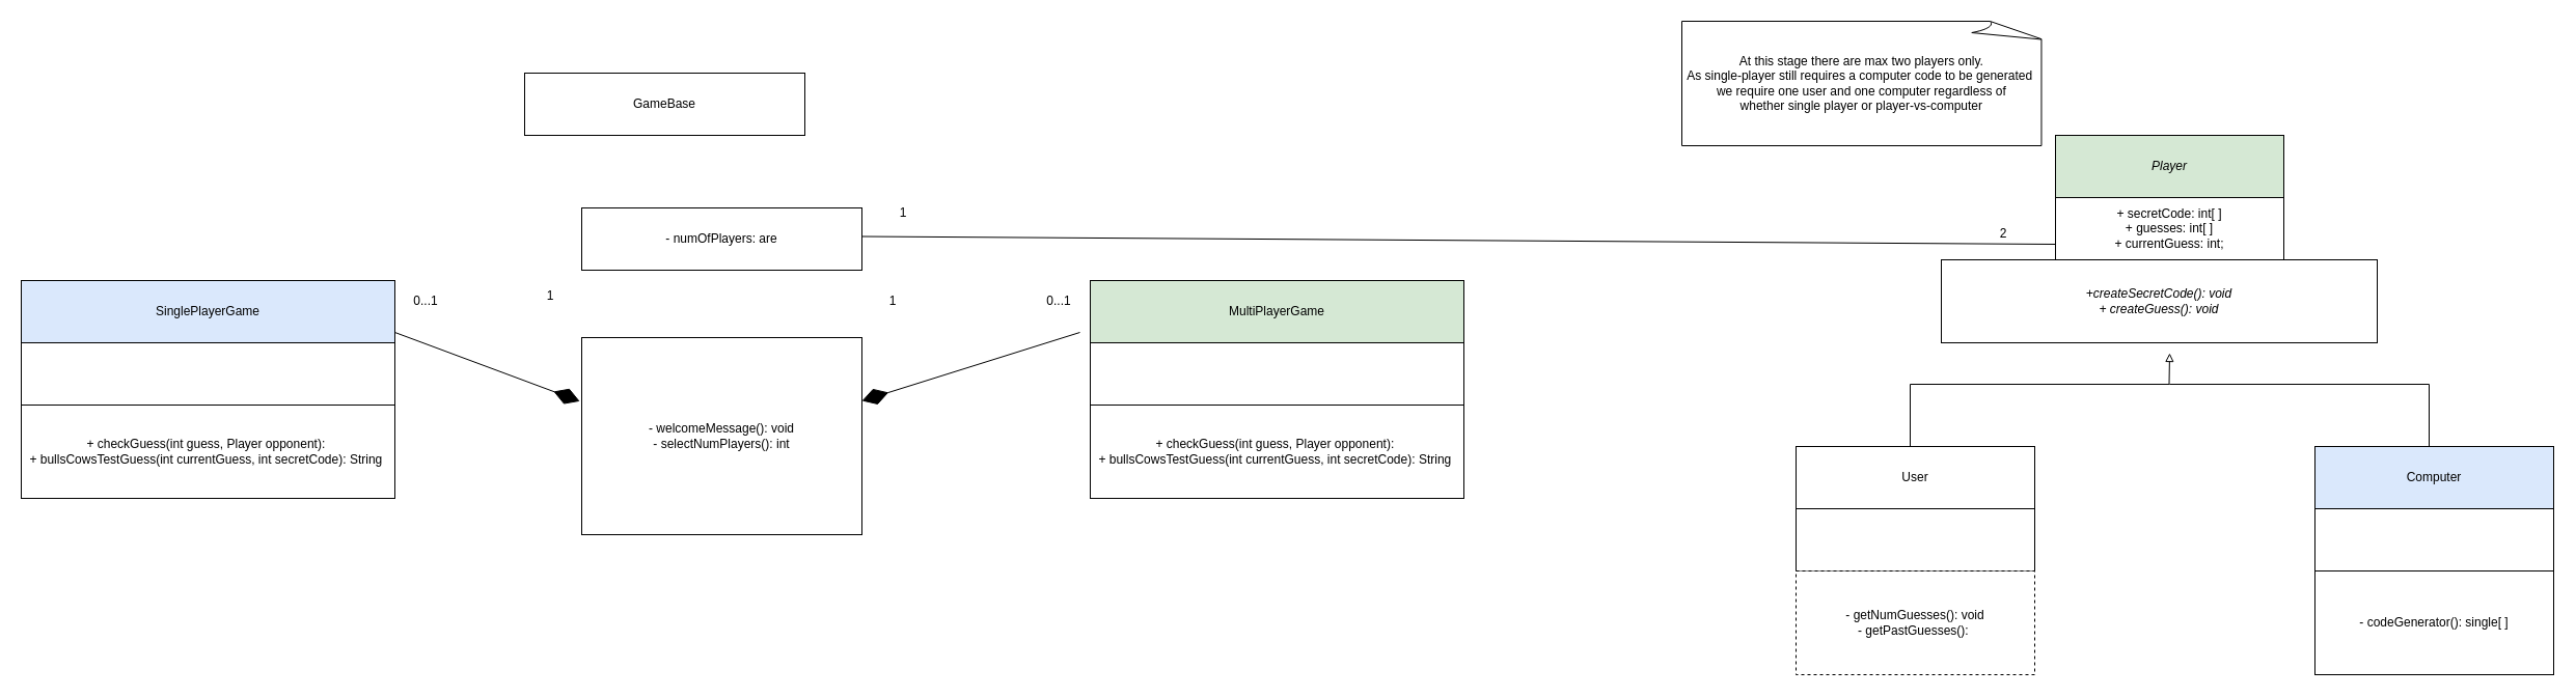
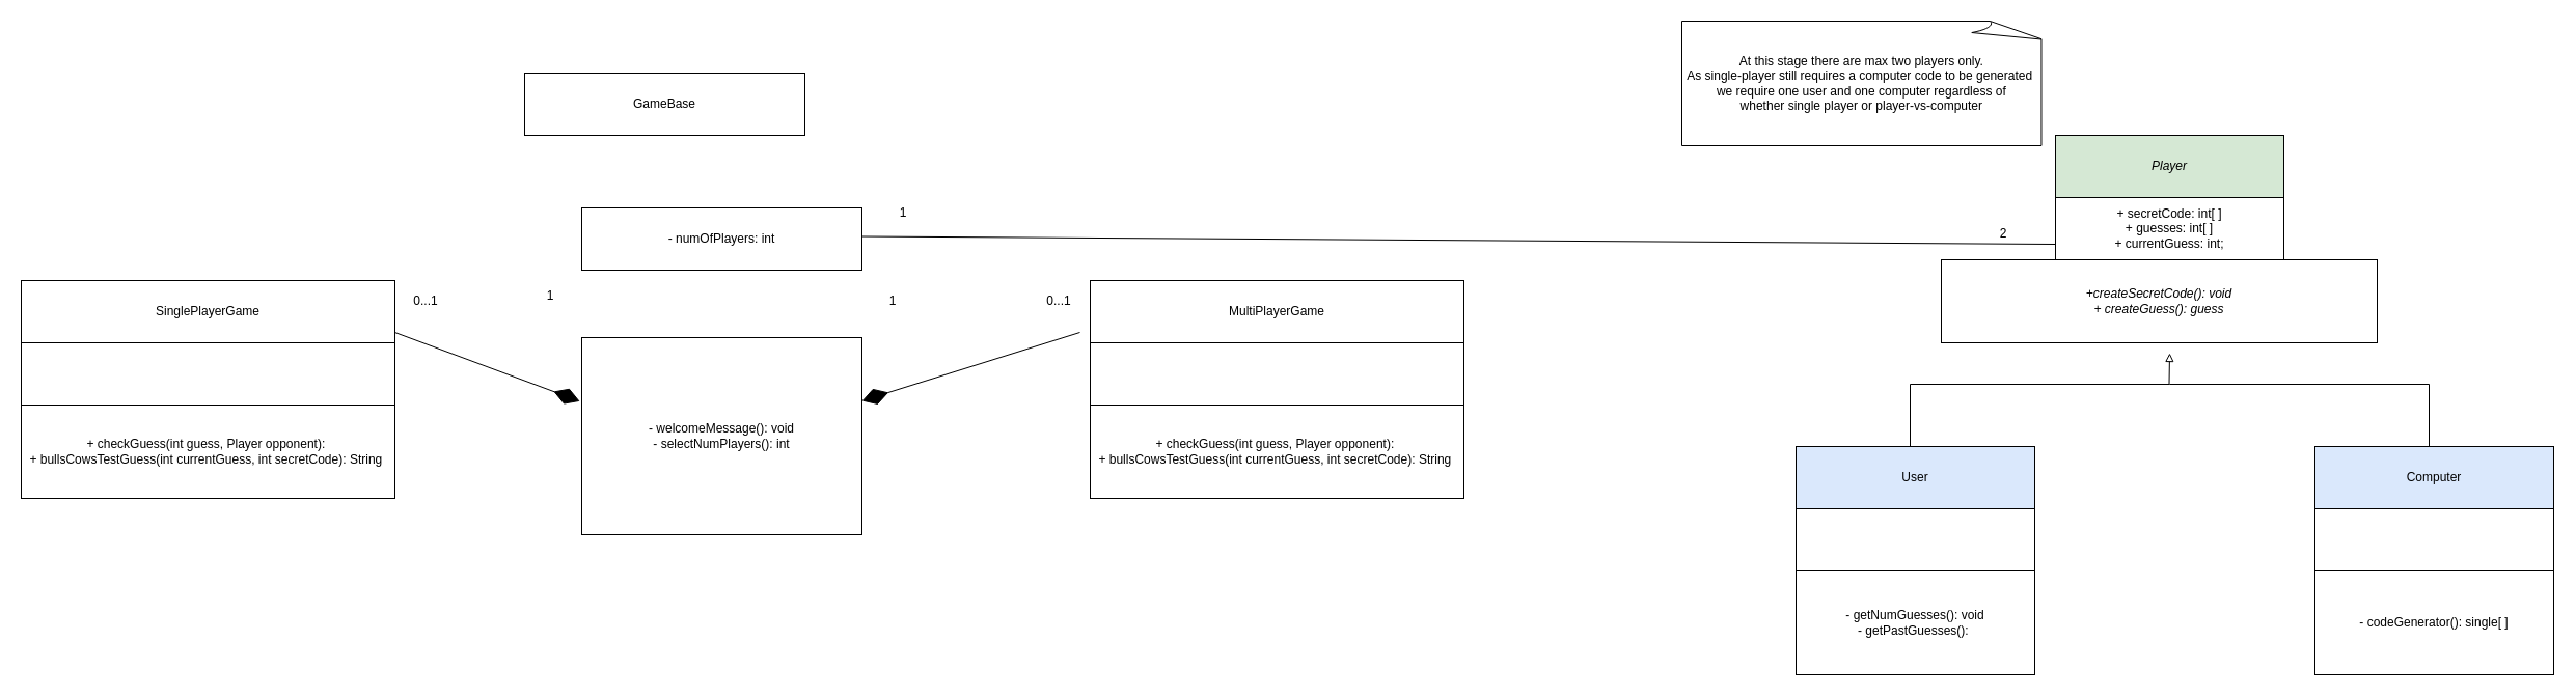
  <mxCell id="0" />
  <mxCell id="1" parent="0" />
  <mxCell id="2" value="&lt;i&gt;Player&lt;/i&gt;" style="rounded=0;whiteSpace=wrap;html=1;fillColor=#d5e8d4;" parent="1" vertex="1"><mxGeometry x="1980" y="130" width="220" height="60" as="geometry" /></mxCell>
  <mxCell id="3" value="+ secretCode: int[ ]&lt;div&gt;+ guesses: int[ ]&lt;/div&gt;&lt;div&gt;+ currentGuess: int;&lt;/div&gt;" style="rounded=0;whiteSpace=wrap;html=1;" parent="1" vertex="1"><mxGeometry x="1980" y="190" width="220" height="60" as="geometry" /></mxCell>
- <mxCell id="4" value="&lt;div&gt;&lt;i&gt;+createSecretCode(): void&lt;/i&gt;&lt;/div&gt;&lt;div&gt;&lt;i&gt;+ createGuess(): void&lt;/i&gt;&lt;/div&gt;" style="rounded=0;whiteSpace=wrap;html=1;" parent="1" vertex="1"><mxGeometry x="1870" y="250" width="420" height="80" as="geometry" /></mxCell>
+ <mxCell id="4" value="&lt;div&gt;&lt;i&gt;+createSecretCode(): void&lt;/i&gt;&lt;/div&gt;&lt;div&gt;&lt;i&gt;+ createGuess(): guess&lt;/i&gt;&lt;/div&gt;" style="rounded=0;whiteSpace=wrap;html=1;" parent="1" vertex="1"><mxGeometry x="1870" y="250" width="420" height="80" as="geometry" /></mxCell>
  <mxCell id="5" value="" style="endArrow=none;html=1;rounded=0;" parent="1" edge="1"><mxGeometry width="50" height="50" relative="1" as="geometry"><mxPoint x="1840" y="430" as="sourcePoint" /><mxPoint x="1840" y="370" as="targetPoint" /></mxGeometry></mxCell>
  <mxCell id="6" value="" style="endArrow=none;html=1;rounded=0;" parent="1" edge="1"><mxGeometry width="50" height="50" relative="1" as="geometry"><mxPoint x="1840" y="370" as="sourcePoint" /><mxPoint x="2090" y="370" as="targetPoint" /></mxGeometry></mxCell>
  <mxCell id="7" value="" style="endArrow=none;html=1;rounded=0;" parent="1" edge="1"><mxGeometry width="50" height="50" relative="1" as="geometry"><mxPoint x="2090" y="370" as="sourcePoint" /><mxPoint x="2340" y="370" as="targetPoint" /></mxGeometry></mxCell>
  <mxCell id="8" value="" style="endArrow=none;html=1;rounded=0;" parent="1" edge="1"><mxGeometry width="50" height="50" relative="1" as="geometry"><mxPoint x="2340" y="430" as="sourcePoint" /><mxPoint x="2340" y="370" as="targetPoint" /></mxGeometry></mxCell>
  <mxCell id="9" value="" style="endArrow=block;html=1;rounded=0;endFill=0;" parent="1" edge="1"><mxGeometry width="50" height="50" relative="1" as="geometry"><mxPoint x="2089.5" y="370" as="sourcePoint" /><mxPoint x="2090" y="340" as="targetPoint" /></mxGeometry></mxCell>
- <mxCell id="10" value="User" style="rounded=0;whiteSpace=wrap;html=1;" parent="1" vertex="1"><mxGeometry x="1730" y="430" width="230" height="60" as="geometry" /></mxCell>
+ <mxCell id="10" value="User" style="rounded=0;whiteSpace=wrap;html=1;fillColor=#dae8fc;" parent="1" vertex="1"><mxGeometry x="1730" y="430" width="230" height="60" as="geometry" /></mxCell>
  <mxCell id="11" value="" style="rounded=0;whiteSpace=wrap;html=1;" parent="1" vertex="1"><mxGeometry x="1730" y="490" width="230" height="60" as="geometry" /></mxCell>
- <mxCell id="12" value="- getNumGuesses(): void&lt;br&gt;&lt;div&gt;- getPastGuesses():&amp;nbsp;&lt;br&gt;&lt;/div&gt;" style="rounded=0;whiteSpace=wrap;html=1;dashed=1;" parent="1" vertex="1"><mxGeometry x="1730" y="550" width="230" height="100" as="geometry" /></mxCell>
+ <mxCell id="12" value="- getNumGuesses(): void&lt;br&gt;&lt;div&gt;- getPastGuesses():&amp;nbsp;&lt;br&gt;&lt;/div&gt;" style="rounded=0;whiteSpace=wrap;html=1;" parent="1" vertex="1"><mxGeometry x="1730" y="550" width="230" height="100" as="geometry" /></mxCell>
  <mxCell id="13" value="Computer" style="rounded=0;whiteSpace=wrap;html=1;fillColor=#dae8fc;" parent="1" vertex="1"><mxGeometry x="2230" y="430" width="230" height="60" as="geometry" /></mxCell>
  <mxCell id="14" value="" style="rounded=0;whiteSpace=wrap;html=1;" parent="1" vertex="1"><mxGeometry x="2230" y="490" width="230" height="60" as="geometry" /></mxCell>
  <mxCell id="15" value="- codeGenerator(): single[ ]" style="rounded=0;whiteSpace=wrap;html=1;" parent="1" vertex="1"><mxGeometry x="2230" y="550" width="230" height="100" as="geometry" /></mxCell>
  <mxCell id="16" value="" style="endArrow=none;html=1;rounded=0;entryX=0;entryY=0.75;entryDx=0;entryDy=0;exitX=1;exitY=0.25;exitDx=0;exitDy=0;" parent="1" target="3" edge="1"><mxGeometry width="50" height="50" relative="1" as="geometry"><mxPoint x="830" y="227.5" as="sourcePoint" /><mxPoint x="1980" y="232.5" as="targetPoint" /></mxGeometry></mxCell>
  <mxCell id="17" value="GameBase" style="rounded=0;whiteSpace=wrap;html=1;" parent="1" vertex="1"><mxGeometry x="505" y="70" width="270" height="60" as="geometry" /></mxCell>
- <mxCell id="18" value="&lt;div&gt;- numOfPlayers: are&lt;/div&gt;" style="rounded=0;whiteSpace=wrap;html=1;" parent="1" vertex="1"><mxGeometry x="560" y="200" width="270" height="60" as="geometry" /></mxCell>
+ <mxCell id="18" value="&lt;div&gt;- numOfPlayers: int&lt;/div&gt;" style="rounded=0;whiteSpace=wrap;html=1;" parent="1" vertex="1"><mxGeometry x="560" y="200" width="270" height="60" as="geometry" /></mxCell>
  <mxCell id="19" value="&lt;div&gt;-&amp;nbsp;welcomeMessage(): void&lt;/div&gt;&lt;div&gt;- selectNumPlayers(): int&lt;/div&gt;" style="rounded=0;whiteSpace=wrap;html=1;" parent="1" vertex="1"><mxGeometry x="560" y="325" width="270" height="190" as="geometry" /></mxCell>
  <mxCell id="20" value="1" style="text;html=1;align=center;verticalAlign=middle;whiteSpace=wrap;rounded=0;" parent="1" vertex="1"><mxGeometry x="840" y="190" width="60" height="30" as="geometry" /></mxCell>
  <mxCell id="21" value="2" style="text;html=1;align=center;verticalAlign=middle;whiteSpace=wrap;rounded=0;" parent="1" vertex="1"><mxGeometry x="1900" y="210" width="60" height="30" as="geometry" /></mxCell>
- <mxCell id="22" value="SinglePlayerGame" style="rounded=0;whiteSpace=wrap;html=1;fillColor=#dae8fc;" vertex="1" parent="1"><mxGeometry x="20" y="270" width="360" height="60" as="geometry" /></mxCell>
+ <mxCell id="22" value="SinglePlayerGame" style="rounded=0;whiteSpace=wrap;html=1;" vertex="1" parent="1"><mxGeometry x="20" y="270" width="360" height="60" as="geometry" /></mxCell>
  <mxCell id="23" value="" style="rounded=0;whiteSpace=wrap;html=1;" vertex="1" parent="1"><mxGeometry x="20" y="330" width="360" height="60" as="geometry" /></mxCell>
  <mxCell id="24" value="&lt;div&gt;+ checkGuess(int guess, Player opponent):&amp;nbsp;&lt;/div&gt;&lt;div&gt;+ bullsCowsTestGuess(int currentGuess, int secretCode): String&amp;nbsp;&lt;/div&gt;" style="rounded=0;whiteSpace=wrap;html=1;" vertex="1" parent="1"><mxGeometry x="20" y="390" width="360" height="90" as="geometry" /></mxCell>
- <mxCell id="25" value="MultiPlayerGame" style="rounded=0;whiteSpace=wrap;html=1;fillColor=#d5e8d4;" vertex="1" parent="1"><mxGeometry x="1050" y="270" width="360" height="60" as="geometry" /></mxCell>
+ <mxCell id="25" value="MultiPlayerGame" style="rounded=0;whiteSpace=wrap;html=1;" vertex="1" parent="1"><mxGeometry x="1050" y="270" width="360" height="60" as="geometry" /></mxCell>
  <mxCell id="26" value="" style="rounded=0;whiteSpace=wrap;html=1;" vertex="1" parent="1"><mxGeometry x="1050" y="330" width="360" height="60" as="geometry" /></mxCell>
  <mxCell id="27" value="&lt;span style=&quot;white-space: nowrap;&quot;&gt;At this stage there are max two players only.&amp;nbsp;&lt;/span&gt;&lt;div&gt;&lt;span style=&quot;text-wrap: nowrap;&quot;&gt;As single-player still requires a computer code&lt;/span&gt;&lt;span style=&quot;white-space: nowrap;&quot;&gt;&amp;nbsp;to be generated&amp;nbsp;&lt;/span&gt;&lt;span style=&quot;white-space: nowrap;&quot;&gt;&amp;nbsp;&lt;/span&gt;&lt;/div&gt;&lt;div&gt;&lt;div style=&quot;white-space: nowrap;&quot;&gt;we require one user and one computer regardless of&amp;nbsp;&lt;/div&gt;&lt;div style=&quot;white-space: nowrap;&quot;&gt;whether single player or player-vs-computer&amp;nbsp;&lt;/div&gt;&lt;/div&gt;" style="whiteSpace=wrap;html=1;shape=mxgraph.basic.document;overflow=visible;" vertex="1" parent="1"><mxGeometry x="1620" y="20" width="350" height="120" as="geometry" /></mxCell>
  <mxCell id="28" value="" style="endArrow=diamondThin;endFill=1;endSize=24;html=1;rounded=0;entryX=1;entryY=0.321;entryDx=0;entryDy=0;entryPerimeter=0;" edge="1" parent="1" target="19"><mxGeometry width="160" relative="1" as="geometry"><mxPoint x="1040" y="320" as="sourcePoint" /><mxPoint x="1010" y="680" as="targetPoint" /></mxGeometry></mxCell>
  <mxCell id="29" value="" style="endArrow=diamondThin;endFill=1;endSize=24;html=1;rounded=0;entryX=-0.007;entryY=0.323;entryDx=0;entryDy=0;entryPerimeter=0;" edge="1" parent="1" target="19"><mxGeometry width="160" relative="1" as="geometry"><mxPoint x="380" y="320" as="sourcePoint" /><mxPoint x="550" y="321" as="targetPoint" /></mxGeometry></mxCell>
  <mxCell id="30" value="1" style="text;html=1;align=center;verticalAlign=middle;whiteSpace=wrap;rounded=0;" vertex="1" parent="1"><mxGeometry x="830" y="275" width="60" height="30" as="geometry" /></mxCell>
  <mxCell id="31" value="1" style="text;html=1;align=center;verticalAlign=middle;whiteSpace=wrap;rounded=0;" vertex="1" parent="1"><mxGeometry x="500" y="270" width="60" height="30" as="geometry" /></mxCell>
  <mxCell id="32" value="0...1" style="text;html=1;align=center;verticalAlign=middle;whiteSpace=wrap;rounded=0;" vertex="1" parent="1"><mxGeometry x="380" y="275" width="60" height="30" as="geometry" /></mxCell>
  <mxCell id="33" value="0...1" style="text;html=1;align=center;verticalAlign=middle;whiteSpace=wrap;rounded=0;" vertex="1" parent="1"><mxGeometry x="990" y="275" width="60" height="30" as="geometry" /></mxCell>
  <mxCell id="34" value="&lt;div&gt;+ checkGuess(int guess, Player opponent):&amp;nbsp;&lt;/div&gt;&lt;div&gt;+ bullsCowsTestGuess(int currentGuess, int secretCode): String&amp;nbsp;&lt;/div&gt;" style="rounded=0;whiteSpace=wrap;html=1;" vertex="1" parent="1"><mxGeometry x="1050" y="390" width="360" height="90" as="geometry" /></mxCell>
